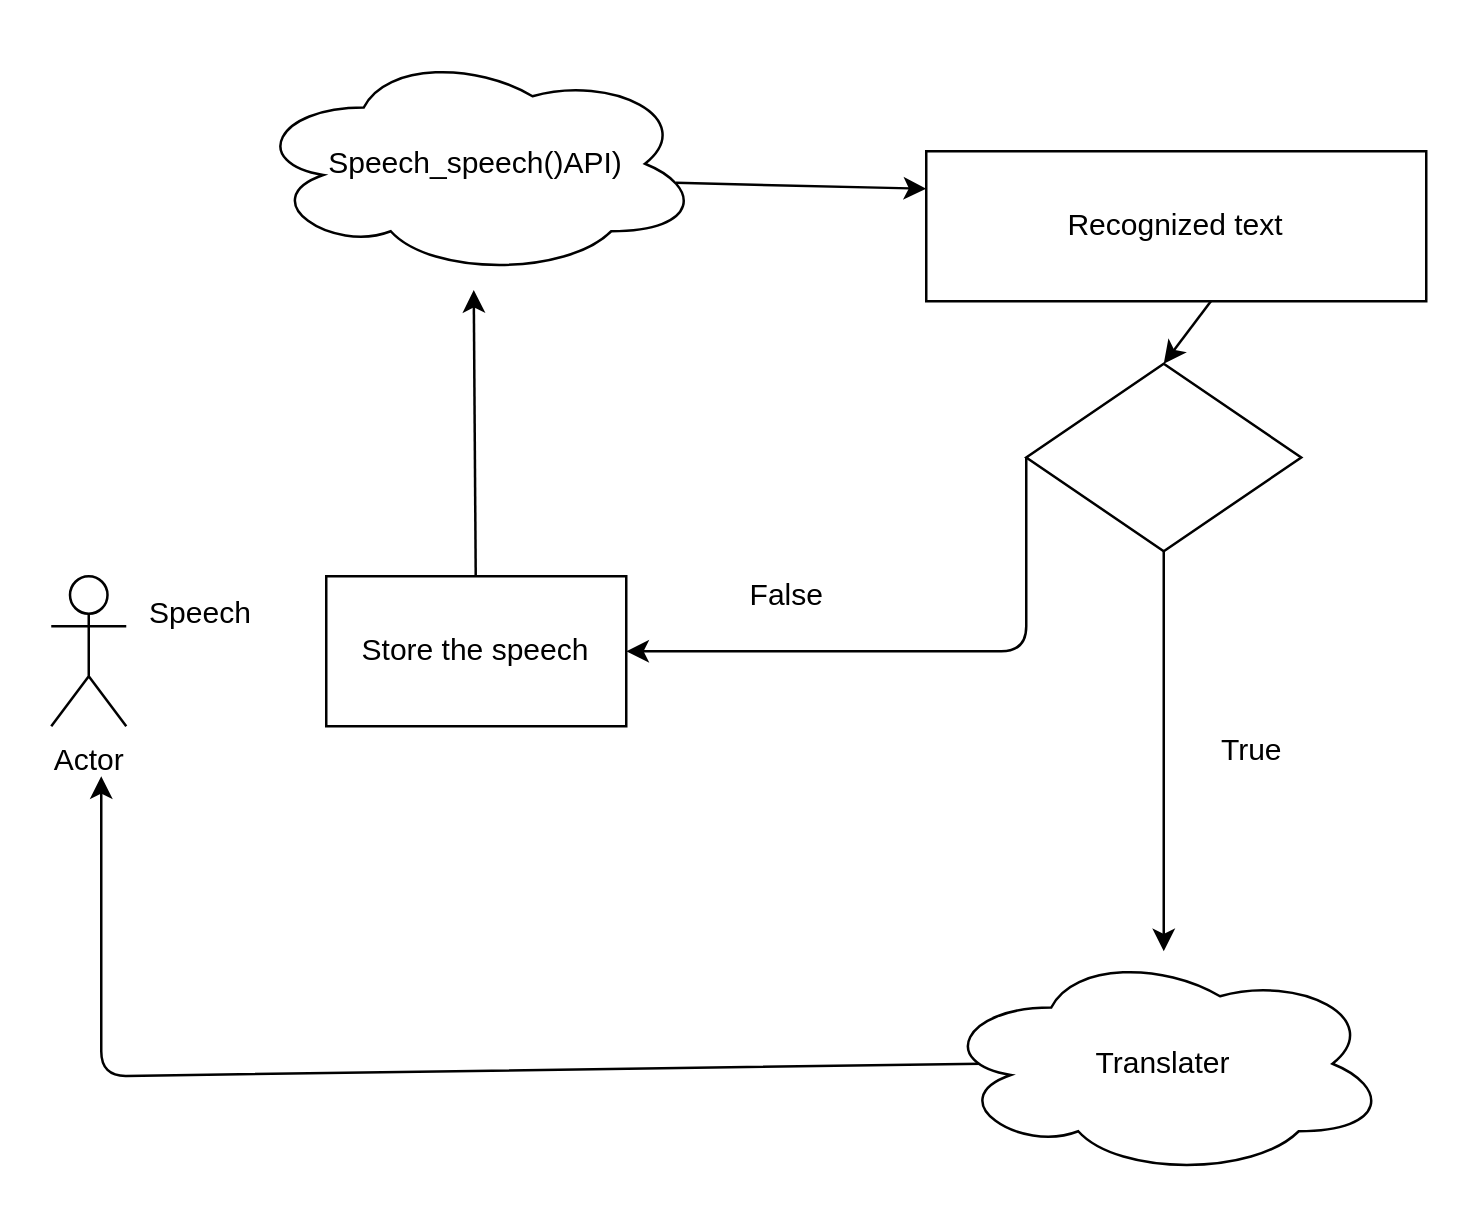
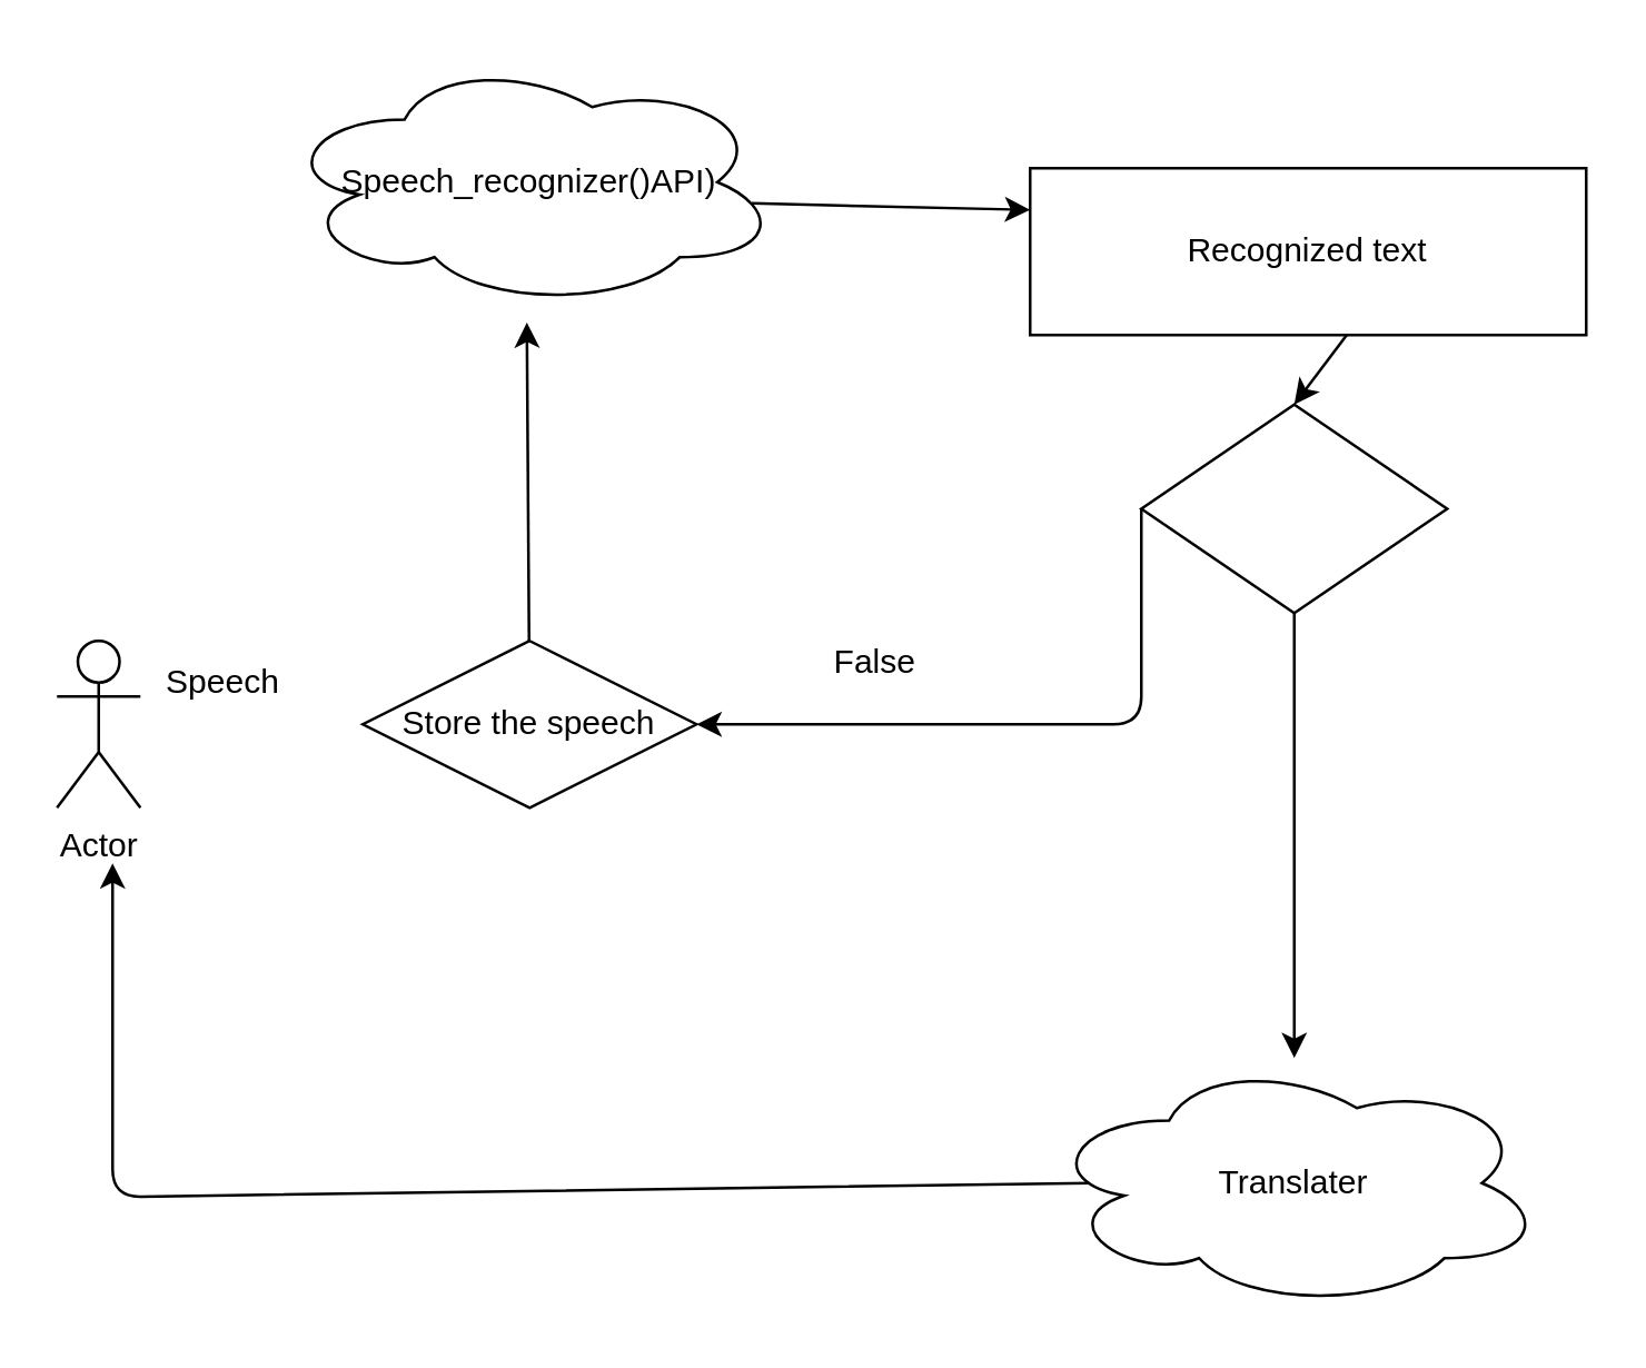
  <mxCell id="0" />
  <mxCell id="1" parent="0" />
  <mxCell id="2" style="edgeStyle=none;html=1;entryX=0;entryY=0.25;entryDx=0;entryDy=0;" edge="1" parent="1" target="9"><mxGeometry relative="1" as="geometry"><mxPoint x="269.876" y="72.635" as="sourcePoint" /></mxGeometry></mxCell>
- <mxCell id="3" value="Speech_speech()API)" style="ellipse;shape=cloud;whiteSpace=wrap;html=1;" vertex="1" parent="1"><mxGeometry x="100" y="20" width="180" height="90" as="geometry" /></mxCell>
+ <mxCell id="3" value="Speech_recognizer()API)" style="ellipse;shape=cloud;whiteSpace=wrap;html=1;" vertex="1" parent="1"><mxGeometry x="100" y="20" width="180" height="90" as="geometry" /></mxCell>
  <mxCell id="4" style="edgeStyle=none;html=1;entryX=0.55;entryY=0.95;entryDx=0;entryDy=0;entryPerimeter=0;" edge="1" parent="1" source="5"><mxGeometry relative="1" as="geometry"><mxPoint x="189" y="115.5" as="targetPoint" /></mxGeometry></mxCell>
- <mxCell id="5" value="Store the speech" style="rounded=0;whiteSpace=wrap;html=1;" vertex="1" parent="1"><mxGeometry x="130" y="230" width="120" height="60" as="geometry" /></mxCell>
+ <mxCell id="5" value="Store the speech" style="rhombus;whiteSpace=wrap;html=1;" vertex="1" parent="1"><mxGeometry x="130" y="230" width="120" height="60" as="geometry" /></mxCell>
  <mxCell id="6" value="Actor" style="shape=umlActor;verticalLabelPosition=bottom;verticalAlign=top;html=1;outlineConnect=0;" vertex="1" parent="1"><mxGeometry x="20" y="230" width="30" height="60" as="geometry" /></mxCell>
  <mxCell id="7" value="Speech" style="text;strokeColor=none;align=center;fillColor=none;html=1;verticalAlign=middle;whiteSpace=wrap;rounded=0;" vertex="1" parent="1"><mxGeometry x="50" y="230" width="60" height="30" as="geometry" /></mxCell>
  <mxCell id="8" style="edgeStyle=none;html=1;entryX=0.5;entryY=0;entryDx=0;entryDy=0;exitX=0.575;exitY=0.975;exitDx=0;exitDy=0;exitPerimeter=0;" edge="1" parent="1" source="9" target="12"><mxGeometry relative="1" as="geometry"><Array as="points" /></mxGeometry></mxCell>
  <mxCell id="9" value="Recognized text" style="rounded=0;whiteSpace=wrap;html=1;" vertex="1" parent="1"><mxGeometry x="370" y="60" width="200" height="60" as="geometry" /></mxCell>
  <mxCell id="10" style="edgeStyle=none;html=1;entryX=1;entryY=0.5;entryDx=0;entryDy=0;exitX=0;exitY=0.5;exitDx=0;exitDy=0;" edge="1" parent="1" source="12" target="5"><mxGeometry relative="1" as="geometry"><Array as="points"><mxPoint x="410" y="260" /><mxPoint x="370" y="260" /></Array></mxGeometry></mxCell>
  <mxCell id="11" style="edgeStyle=none;html=1;entryX=0.5;entryY=0;entryDx=0;entryDy=0;" edge="1" parent="1" source="12"><mxGeometry relative="1" as="geometry"><mxPoint x="465" y="380" as="targetPoint" /></mxGeometry></mxCell>
  <mxCell id="12" value="" style="rhombus;whiteSpace=wrap;html=1;direction=east;" vertex="1" parent="1"><mxGeometry x="410" y="145" width="110" height="75" as="geometry" /></mxCell>
  <mxCell id="13" value="False" style="text;html=1;align=center;verticalAlign=middle;resizable=0;points=[];autosize=1;strokeColor=none;fillColor=none;" vertex="1" parent="1"><mxGeometry x="289" y="223" width="50" height="30" as="geometry" /></mxCell>
- <mxCell id="14" value="True" style="text;html=1;align=center;verticalAlign=middle;resizable=0;points=[];autosize=1;strokeColor=none;fillColor=none;" vertex="1" parent="1"><mxGeometry x="475" y="285" width="50" height="30" as="geometry" /></mxCell>
  <mxCell id="15" style="edgeStyle=none;html=1;exitX=0.094;exitY=0.5;exitDx=0;exitDy=0;exitPerimeter=0;" edge="1" parent="1" source="16"><mxGeometry relative="1" as="geometry"><mxPoint x="40" y="310" as="targetPoint" /><Array as="points"><mxPoint x="40" y="430" /></Array></mxGeometry></mxCell>
  <mxCell id="16" value="Translater" style="ellipse;shape=cloud;whiteSpace=wrap;html=1;" vertex="1" parent="1"><mxGeometry x="375" y="380" width="180" height="90" as="geometry" /></mxCell>
